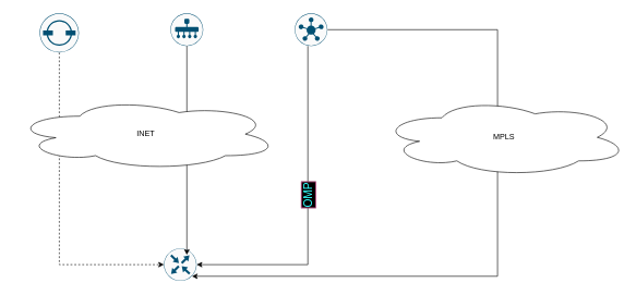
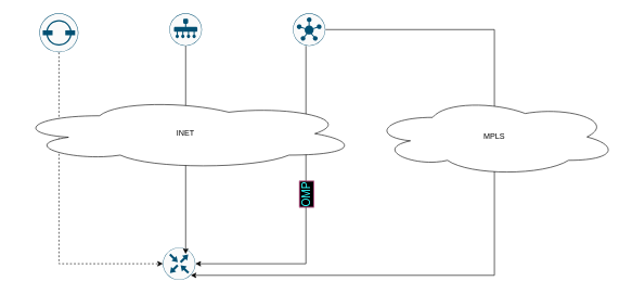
  <mxCell id="0" />
  <mxCell id="1" parent="0" />
  <mxCell id="2" style="edgeStyle=orthogonalEdgeStyle;rounded=0;orthogonalLoop=1;jettySize=auto;html=1;dashed=1;" edge="1" parent="1" source="3" target="7"><mxGeometry relative="1" as="geometry"><Array as="points"><mxPoint x="90" y="405" /></Array></mxGeometry></mxCell>
  <mxCell id="3" value="" style="sketch=0;points=[[0.5,0,0],[1,0.5,0],[0.5,1,0],[0,0.5,0],[0.145,0.145,0],[0.856,0.145,0],[0.855,0.856,0],[0.145,0.855,0]];verticalLabelPosition=bottom;html=1;verticalAlign=top;aspect=fixed;align=center;pointerEvents=1;shape=mxgraph.cisco19.rect;prIcon=vbond;fillColor=#FAFAFA;strokeColor=#005073;rotation=0;" vertex="1" parent="1"><mxGeometry x="60" y="20" width="60" height="60" as="geometry" /></mxCell>
  <mxCell id="4" value="" style="sketch=0;points=[[0.5,0,0],[1,0.5,0],[0.5,1,0],[0,0.5,0],[0.145,0.145,0],[0.856,0.145,0],[0.855,0.856,0],[0.145,0.855,0]];verticalLabelPosition=bottom;html=1;verticalAlign=top;aspect=fixed;align=center;pointerEvents=1;shape=mxgraph.cisco19.rect;prIcon=vmanage;fillColor=#FAFAFA;strokeColor=#005073;" vertex="1" parent="1"><mxGeometry x="260" y="20" width="50" height="50" as="geometry" /></mxCell>
  <mxCell id="5" style="edgeStyle=orthogonalEdgeStyle;rounded=0;orthogonalLoop=1;jettySize=auto;html=1;entryX=0.855;entryY=0.856;entryDx=0;entryDy=0;entryPerimeter=0;" edge="1" parent="1" source="6" target="7"><mxGeometry relative="1" as="geometry"><mxPoint x="730" y="440" as="targetPoint" /><Array as="points"><mxPoint x="760" y="45" /><mxPoint x="760" y="423" /></Array></mxGeometry></mxCell>
  <mxCell id="6" value="" style="sketch=0;points=[[0.5,0,0],[1,0.5,0],[0.5,1,0],[0,0.5,0],[0.145,0.145,0],[0.856,0.145,0],[0.855,0.856,0],[0.145,0.855,0]];verticalLabelPosition=bottom;html=1;verticalAlign=top;aspect=fixed;align=center;pointerEvents=1;shape=mxgraph.cisco19.rect;prIcon=vsmart;fillColor=#FAFAFA;strokeColor=#005073;" vertex="1" parent="1"><mxGeometry x="450" y="20" width="50" height="50" as="geometry" /></mxCell>
  <mxCell id="7" value="" style="sketch=0;points=[[0.5,0,0],[1,0.5,0],[0.5,1,0],[0,0.5,0],[0.145,0.145,0],[0.856,0.145,0],[0.855,0.856,0],[0.145,0.855,0]];verticalLabelPosition=bottom;html=1;verticalAlign=top;aspect=fixed;align=center;pointerEvents=1;shape=mxgraph.cisco19.rect;prIcon=router;fillColor=#FAFAFA;strokeColor=#005073;" vertex="1" parent="1"><mxGeometry x="250" y="380" width="50" height="50" as="geometry" /></mxCell>
  <mxCell id="8" style="edgeStyle=orthogonalEdgeStyle;rounded=0;orthogonalLoop=1;jettySize=auto;html=1;entryX=0.7;entryY=0.2;entryDx=0;entryDy=0;entryPerimeter=0;" edge="1" parent="1" source="4" target="7"><mxGeometry relative="1" as="geometry" /></mxCell>
  <mxCell id="9" style="edgeStyle=orthogonalEdgeStyle;rounded=0;orthogonalLoop=1;jettySize=auto;html=1;entryX=1;entryY=0.5;entryDx=0;entryDy=0;entryPerimeter=0;" edge="1" parent="1" source="6" target="7"><mxGeometry relative="1" as="geometry"><Array as="points"><mxPoint x="470" y="405" /></Array></mxGeometry></mxCell>
  <mxCell id="10" value="OMP" style="edgeLabel;html=1;align=center;verticalAlign=middle;resizable=0;points=[];imageWidth=24;imageHeight=24;rotation=270;arcSize=12;imageAspect=0;fontSize=17;labelBorderColor=#FF66B3;fontColor=#33FFFF;labelBackgroundColor=#000000;" vertex="1" connectable="0" parent="9"><mxGeometry x="-0.121" y="1" relative="1" as="geometry"><mxPoint x="-1" y="8" as="offset" /></mxGeometry></mxCell>
- <mxCell id="11" value="INET" style="ellipse;shape=cloud;whiteSpace=wrap;html=1;" vertex="1" parent="1"><mxGeometry x="20" y="150" width="405" height="110" as="geometry" /></mxCell>
- <mxCell id="12" value="MPLS" style="ellipse;shape=cloud;whiteSpace=wrap;html=1;" vertex="1" parent="1"><mxGeometry x="580" y="150" width="380" height="120" as="geometry" /></mxCell>
+ <mxCell id="11" value="INET" style="ellipse;shape=cloud;whiteSpace=wrap;html=1;" vertex="1" parent="1"><mxGeometry x="20" y="150" width="530" height="110" as="geometry" /></mxCell>
+ <mxCell id="12" value="MPLS" style="ellipse;shape=cloud;whiteSpace=wrap;html=1;" vertex="1" parent="1"><mxGeometry x="570" y="150" width="380" height="120" as="geometry" /></mxCell>
